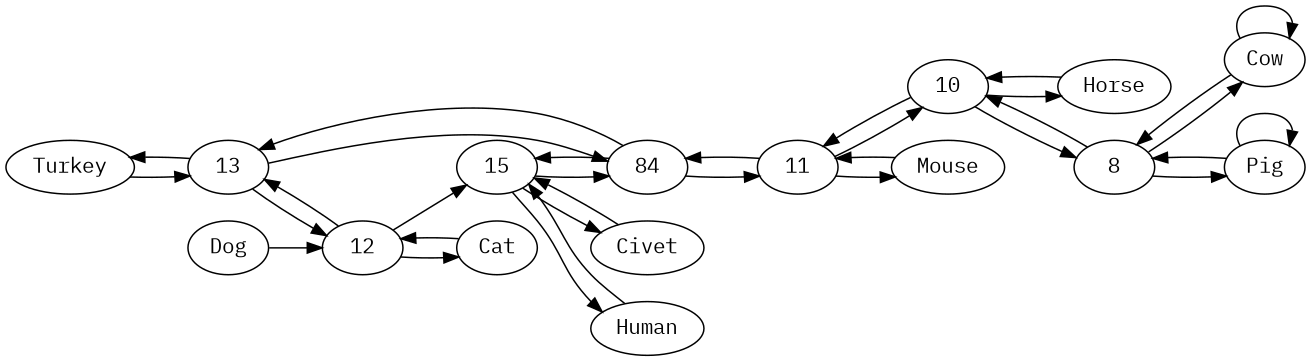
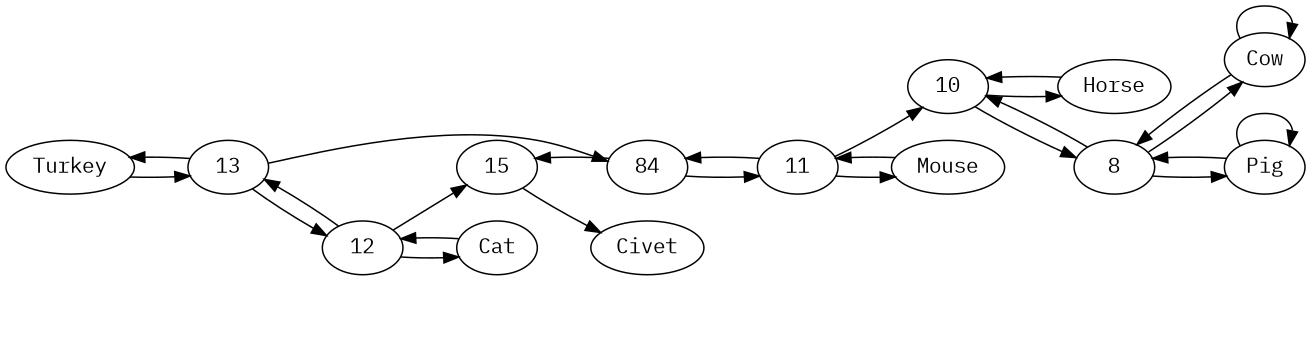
  digraph {
    fontname="IBM Plex Mono"
    rankdir=LR
    node [fontname="IBM Plex Mono"]
    edge [fontname="IBM Plex Mono" weight=149.0]
    Turkey
    13
    n3 [label=84]
    12
    Horse
    10
    n7 [label=8]
    11
    Civet
    15
-   Human
    Cow
    Pig
    Mouse
    Cat
-   Dog
    Turkey -> 13 [weight=489.0]
    13 -> Turkey [weight=489.0]
    13 -> n3 [weight=22.0]
    13 -> 12 [weight=163.0]
-   n3 -> 13 [weight=22.0]
    n3 -> 11 [weight=249.0]
    n3 -> 15 [weight=455.0]
    12 -> 13 [weight=163.0]
    12 -> 15 [weight=404.0]
    12 -> Cat [weight=414.0]
    Horse -> 10
    10 -> Horse
    10 -> n7 [weight=11.0]
-   10 -> 11 [weight=86.0]
    n7 -> 10 [weight=11.0]
    n7 -> Cow [weight=146.0]
    n7 -> Pig
    11 -> n3 [weight=249.0]
    11 -> 10 [weight=86.0]
    11 -> Mouse [weight=254.0]
-   Civet -> 15 [weight=9.0]
-   15 -> n3 [weight=455.0]
    15 -> Civet [weight=9.0]
-   15 -> Human [weight=7.0]
-   Human -> 15 [weight=7.0]
    Cow -> n7 [weight=146.0]
    Cow -> Cow [weight=0]
    Pig -> n7
    Pig -> Pig [weight=0]
    Mouse -> 11 [weight=254.0]
    Cat -> 12 [weight=414.0]
-   Dog -> 12 [weight=404.0]
  }
